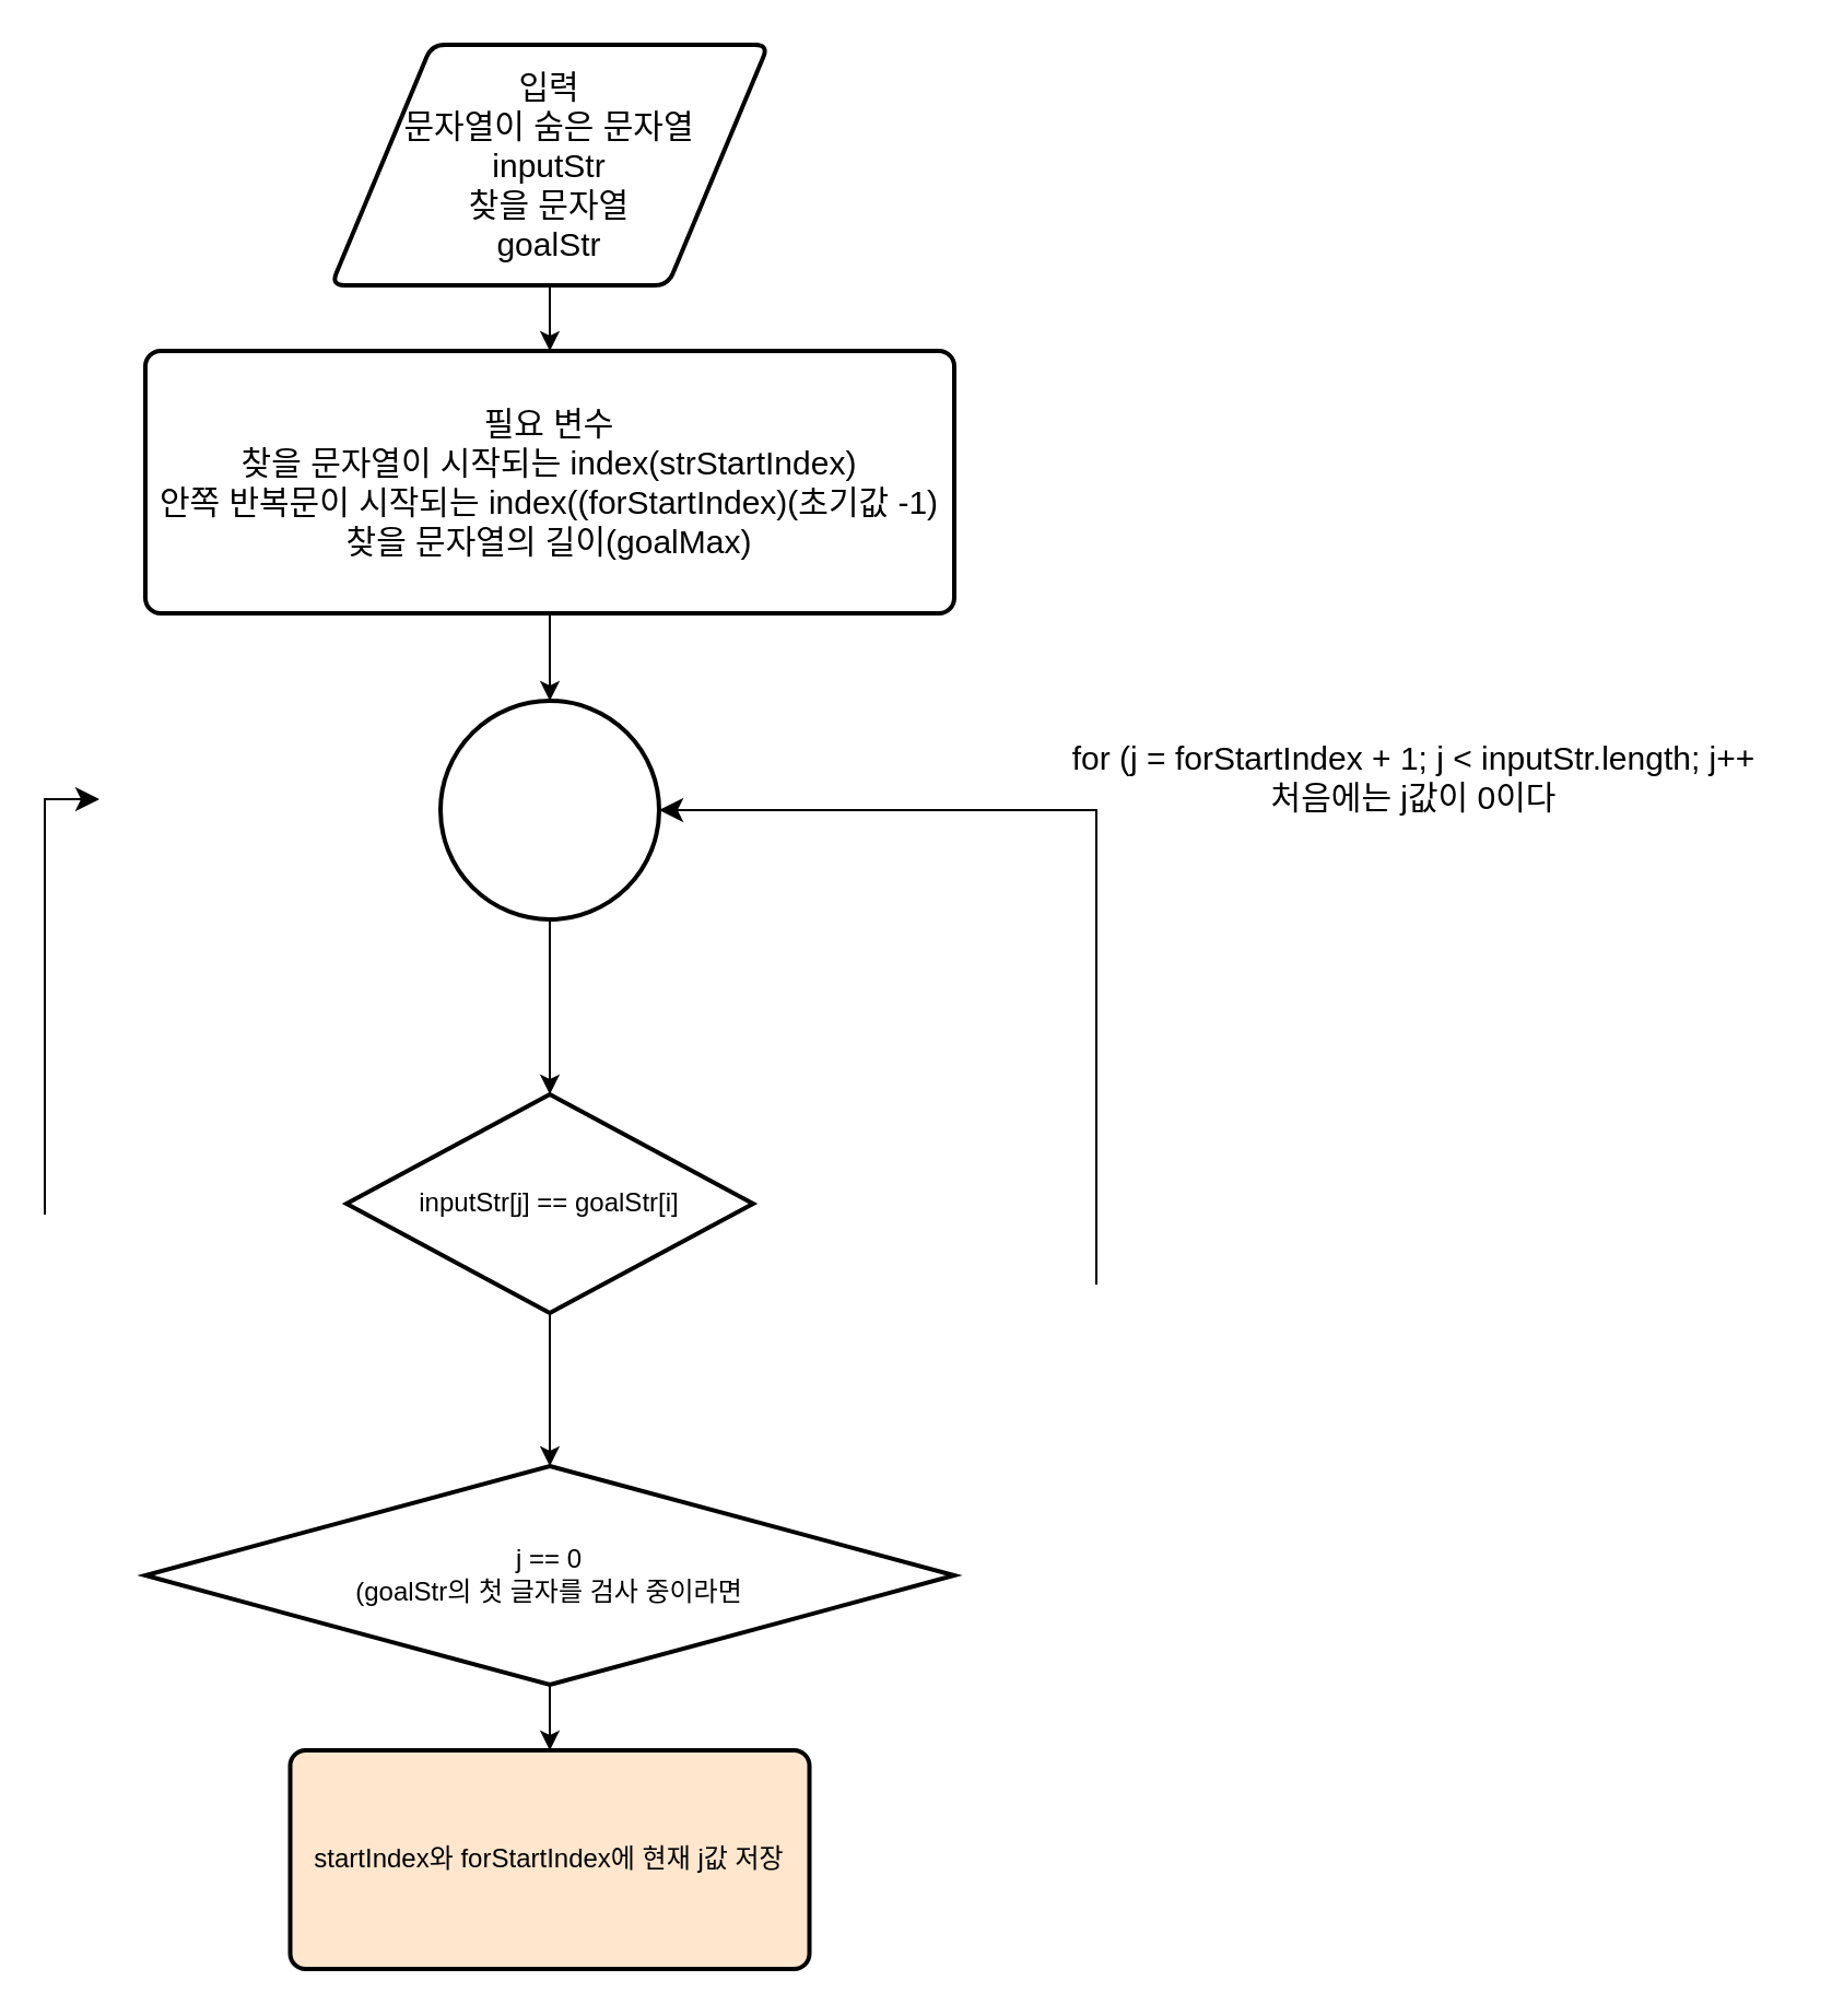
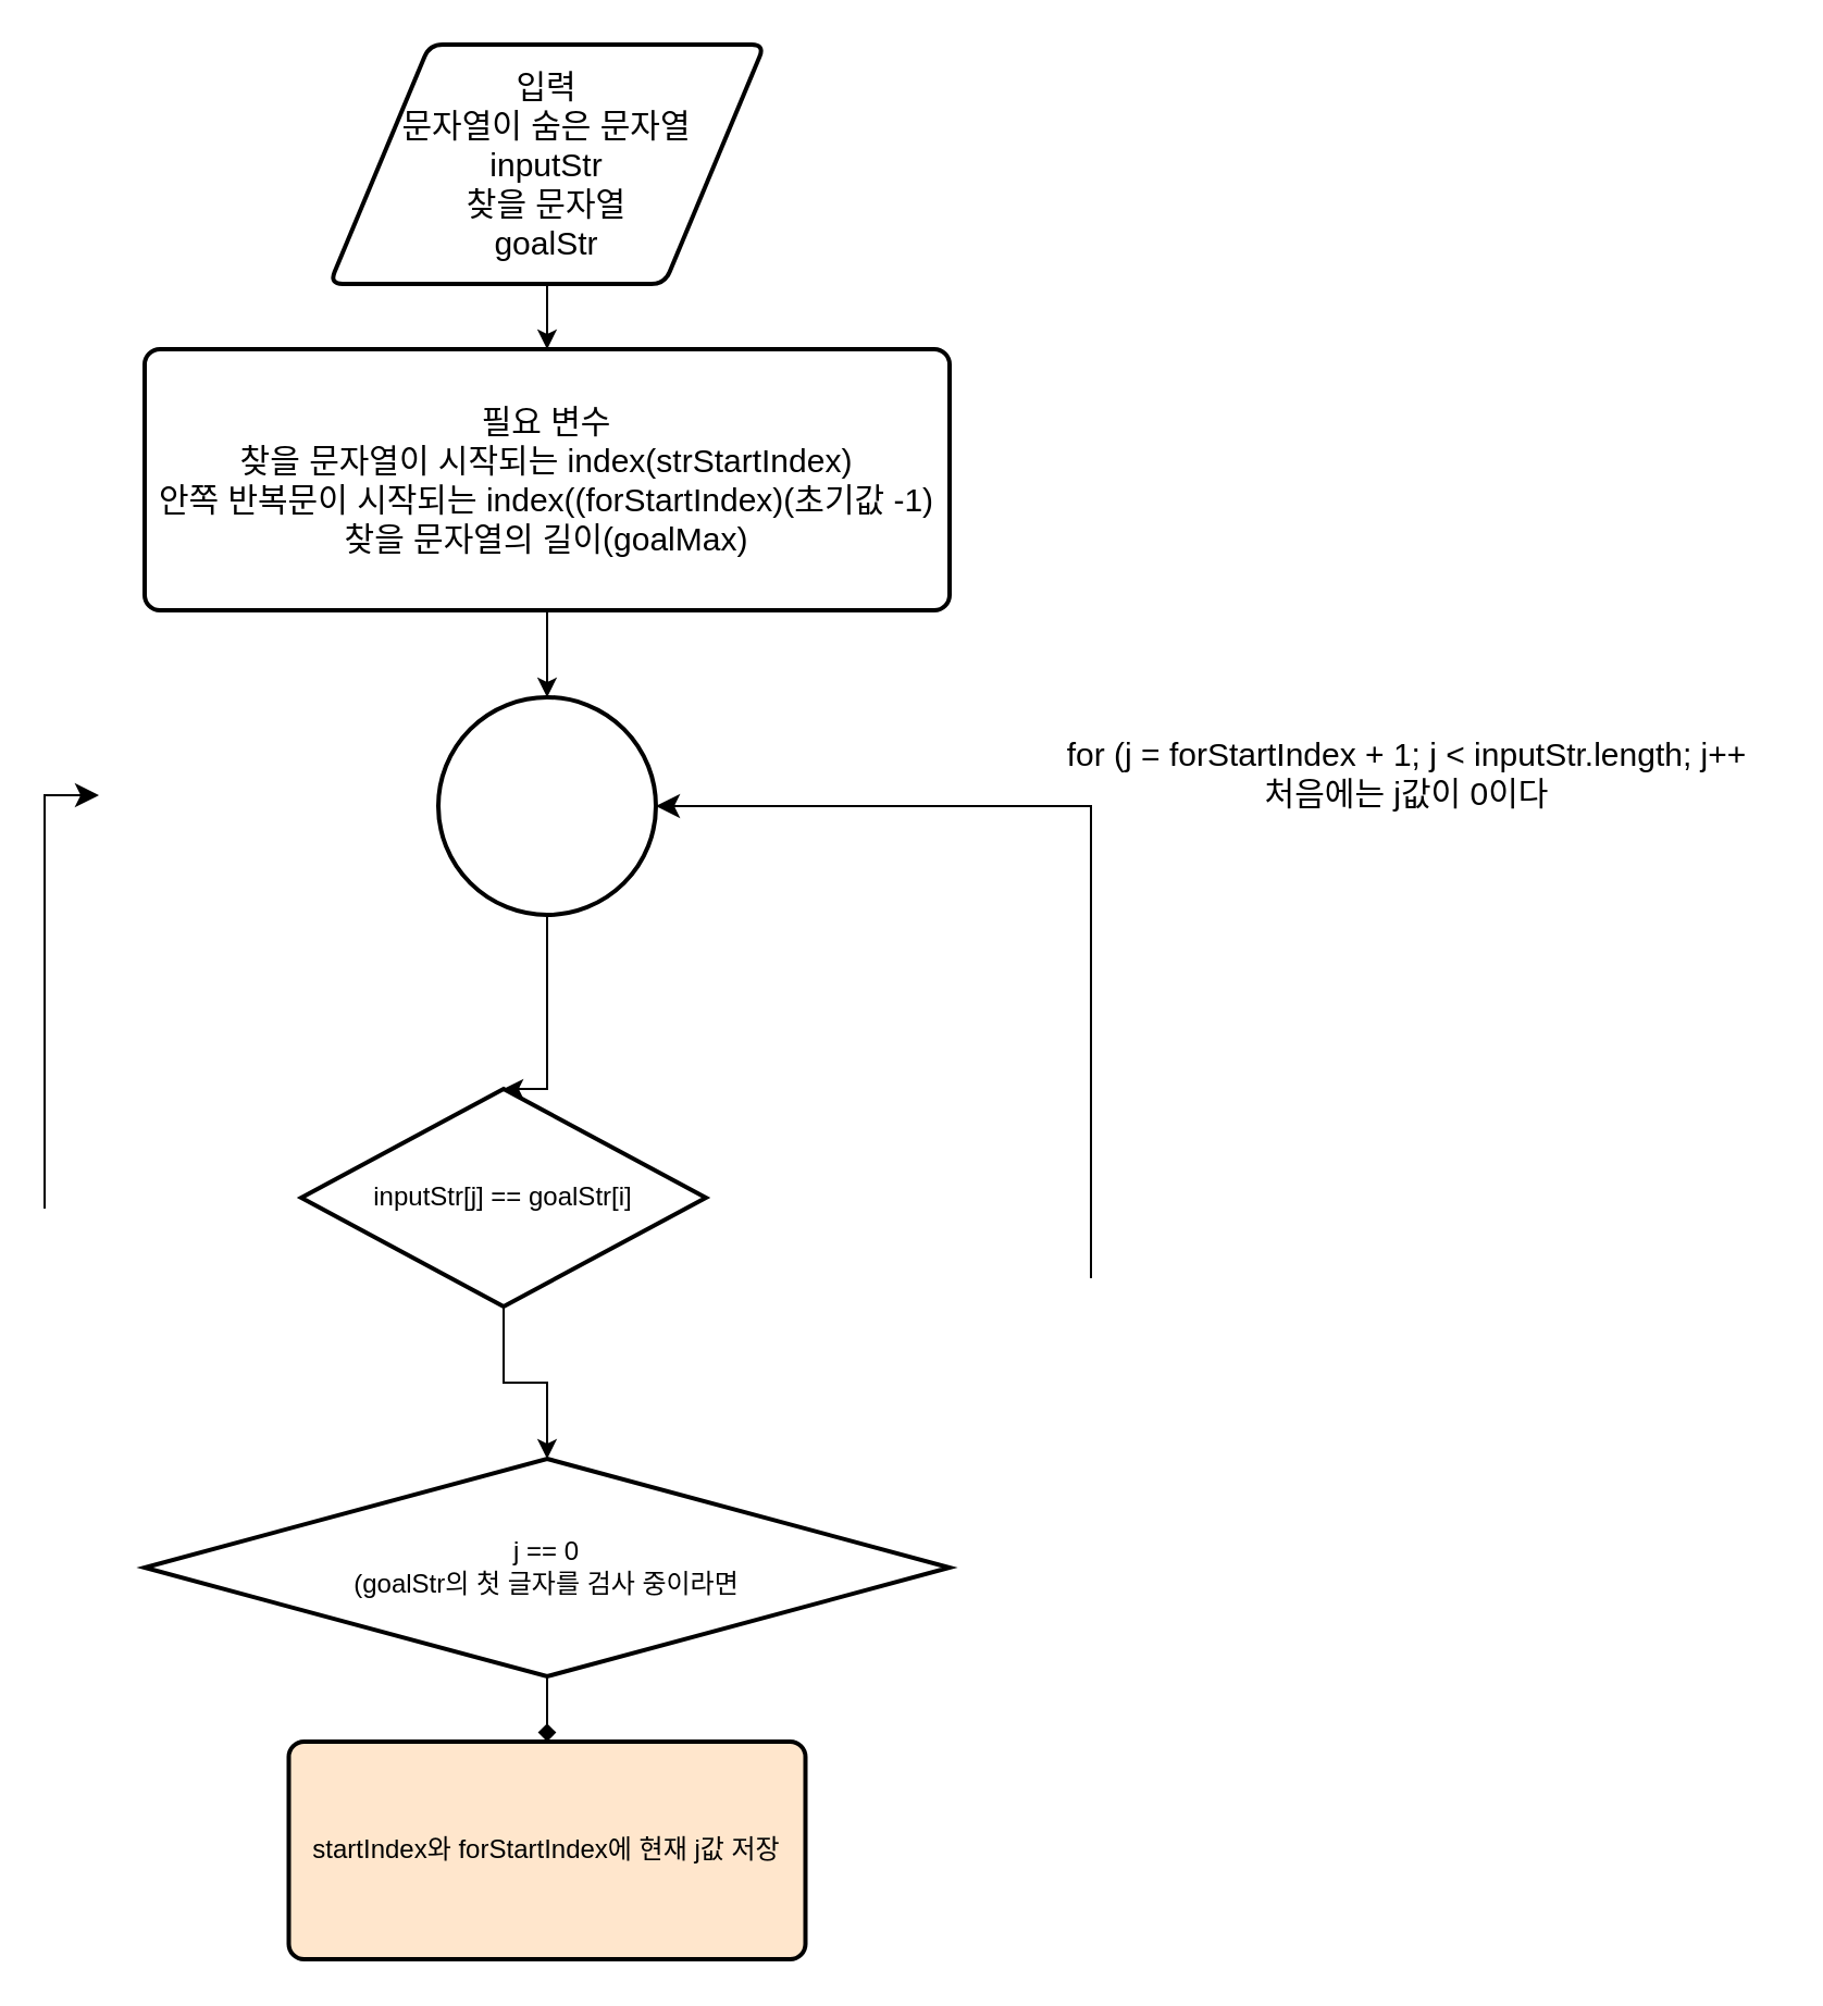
  <mxCell id="0" />
  <mxCell id="1" parent="0" />
  <mxCell id="2" style="edgeStyle=orthogonalEdgeStyle;rounded=0;orthogonalLoop=1;jettySize=auto;html=1;fontSize=15;" edge="1" parent="1" source="3" target="4"><mxGeometry relative="1" as="geometry" /></mxCell>
  <mxCell id="3" value="&lt;font style=&quot;font-size: 15px;&quot;&gt;입력&lt;/font&gt;&lt;div style=&quot;font-size: 15px;&quot;&gt;&lt;font style=&quot;font-size: 15px;&quot;&gt;문자열이 숨은 문자열&lt;/font&gt;&lt;/div&gt;&lt;div style=&quot;font-size: 15px;&quot;&gt;&lt;font style=&quot;font-size: 15px;&quot;&gt;inputStr&lt;/font&gt;&lt;/div&gt;&lt;div style=&quot;font-size: 15px;&quot;&gt;&lt;font style=&quot;font-size: 15px;&quot;&gt;찾을 문자열&lt;/font&gt;&lt;/div&gt;&lt;div style=&quot;font-size: 15px;&quot;&gt;&lt;font style=&quot;font-size: 15px;&quot;&gt;goalSt&lt;/font&gt;r&lt;/div&gt;" style="shape=parallelogram;html=1;strokeWidth=2;perimeter=parallelogramPerimeter;whiteSpace=wrap;rounded=1;arcSize=12;size=0.23;fontSize=15;" vertex="1" parent="1"><mxGeometry x="151" y="20" width="200" height="110" as="geometry" /></mxCell>
  <mxCell id="4" value="&lt;font style=&quot;font-size: 15px;&quot;&gt;필요 변수&lt;/font&gt;&lt;div style=&quot;font-size: 15px;&quot;&gt;&lt;font style=&quot;font-size: 15px;&quot;&gt;찾을 문자열이 시작되는 index(strStartIndex)&lt;/font&gt;&lt;/div&gt;&lt;div style=&quot;font-size: 15px;&quot;&gt;&lt;font style=&quot;font-size: 15px;&quot;&gt;안쪽 반복문이 시작되는 index((forStartIndex)(초기값 -1)&lt;/font&gt;&lt;/div&gt;&lt;div style=&quot;font-size: 15px;&quot;&gt;&lt;font style=&quot;font-size: 15px;&quot;&gt;찾을 문자열의 길이(goalMax)&lt;/font&gt;&lt;/div&gt;" style="rounded=1;whiteSpace=wrap;html=1;absoluteArcSize=1;arcSize=14;strokeWidth=2;fontSize=15;" vertex="1" parent="1"><mxGeometry x="66" y="160" width="370" height="120" as="geometry" /></mxCell>
  <mxCell id="5" style="edgeStyle=orthogonalEdgeStyle;rounded=0;orthogonalLoop=1;jettySize=auto;html=1;exitX=0.5;exitY=1;exitDx=0;exitDy=0;exitPerimeter=0;fontSize=15;entryX=0.5;entryY=0;entryDx=0;entryDy=0;entryPerimeter=0;" edge="1" parent="1" source="6" target="9"><mxGeometry relative="1" as="geometry"><mxPoint x="251" y="470" as="targetPoint" /><Array as="points"><mxPoint x="251" y="460" /><mxPoint x="251" y="460" /></Array></mxGeometry></mxCell>
  <mxCell id="6" value="" style="strokeWidth=2;html=1;shape=mxgraph.flowchart.start_2;whiteSpace=wrap;fontSize=15;" vertex="1" parent="1"><mxGeometry x="201" y="320" width="100" height="100" as="geometry" /></mxCell>
  <mxCell id="7" style="edgeStyle=orthogonalEdgeStyle;rounded=0;orthogonalLoop=1;jettySize=auto;html=1;entryX=0.5;entryY=0;entryDx=0;entryDy=0;entryPerimeter=0;fontSize=15;" edge="1" parent="1" source="4" target="6"><mxGeometry relative="1" as="geometry" /></mxCell>
  <mxCell id="8" value="" style="edgeStyle=elbowEdgeStyle;elbow=horizontal;endArrow=classic;html=1;curved=0;rounded=0;endSize=8;startSize=8;fontSize=15;" edge="1" parent="1"><mxGeometry width="50" height="50" relative="1" as="geometry"><mxPoint x="20" y="555" as="sourcePoint" /><mxPoint x="45" y="365" as="targetPoint" /><Array as="points"><mxPoint x="20" y="425" /></Array></mxGeometry></mxCell>
- <mxCell id="9" value="inputStr[j] == goalStr[i]" style="strokeWidth=2;html=1;shape=mxgraph.flowchart.decision;whiteSpace=wrap;" vertex="1" parent="1"><mxGeometry x="158" y="500" width="186" height="100" as="geometry" /></mxCell>
+ <mxCell id="9" value="inputStr[j] == goalStr[i]" style="strokeWidth=2;html=1;shape=mxgraph.flowchart.decision;whiteSpace=wrap;" vertex="1" parent="1"><mxGeometry x="138" y="500" width="186" height="100" as="geometry" /></mxCell>
  <mxCell id="10" value="" style="group" vertex="1" connectable="0" parent="1"><mxGeometry x="476" y="330" width="340" height="257" as="geometry" /></mxCell>
  <mxCell id="11" value="&lt;font style=&quot;font-size: 15px;&quot;&gt;for (j = forStartIndex + 1; j &amp;lt; inputStr.length; j++&lt;/font&gt;&lt;div&gt;&lt;span style=&quot;font-size: 15px;&quot;&gt;처음에는 j값이 0이다&lt;/span&gt;&lt;/div&gt;" style="text;html=1;align=center;verticalAlign=middle;resizable=0;points=[];autosize=1;strokeColor=none;fillColor=none;" vertex="1" parent="10"><mxGeometry width="340" height="50" as="geometry" /></mxCell>
  <mxCell id="12" value="" style="edgeStyle=elbowEdgeStyle;elbow=horizontal;endArrow=classic;html=1;curved=0;rounded=0;endSize=8;startSize=8;fontSize=15;entryX=1;entryY=0.5;entryDx=0;entryDy=0;entryPerimeter=0;" edge="1" parent="10" target="6"><mxGeometry width="50" height="50" relative="1" as="geometry"><mxPoint x="25" y="257" as="sourcePoint" /><mxPoint y="67" as="targetPoint" /><Array as="points"><mxPoint x="25" y="127" /></Array></mxGeometry></mxCell>
- <mxCell id="13" style="edgeStyle=orthogonalEdgeStyle;rounded=0;orthogonalLoop=1;jettySize=auto;html=1;entryX=0.5;entryY=0;entryDx=0;entryDy=0;" edge="1" parent="1" source="14" target="16"><mxGeometry relative="1" as="geometry" /></mxCell>
+ <mxCell id="13" style="edgeStyle=orthogonalEdgeStyle;rounded=0;orthogonalLoop=1;jettySize=auto;html=1;entryX=0.5;entryY=0;entryDx=0;entryDy=0;endArrow=diamond;" edge="1" parent="1" source="14" target="16"><mxGeometry relative="1" as="geometry" /></mxCell>
  <mxCell id="14" value="j == 0&lt;div&gt;(goalStr의 첫 글자를 검사 중이라면&lt;/div&gt;" style="strokeWidth=2;html=1;shape=mxgraph.flowchart.decision;whiteSpace=wrap;" vertex="1" parent="1"><mxGeometry x="66" y="670" width="370" height="100" as="geometry" /></mxCell>
  <mxCell id="15" style="edgeStyle=orthogonalEdgeStyle;rounded=0;orthogonalLoop=1;jettySize=auto;html=1;exitX=0.5;exitY=1;exitDx=0;exitDy=0;exitPerimeter=0;entryX=0.5;entryY=0;entryDx=0;entryDy=0;entryPerimeter=0;" edge="1" parent="1" source="9" target="14"><mxGeometry relative="1" as="geometry" /></mxCell>
  <mxCell id="16" value="startIndex와 forStartIndex에 현재 j값 저장" style="rounded=1;whiteSpace=wrap;html=1;absoluteArcSize=1;arcSize=14;strokeWidth=2;fillColor=#ffe6cc;" vertex="1" parent="1"><mxGeometry x="132.25" y="800" width="237.5" height="100" as="geometry" /></mxCell>
